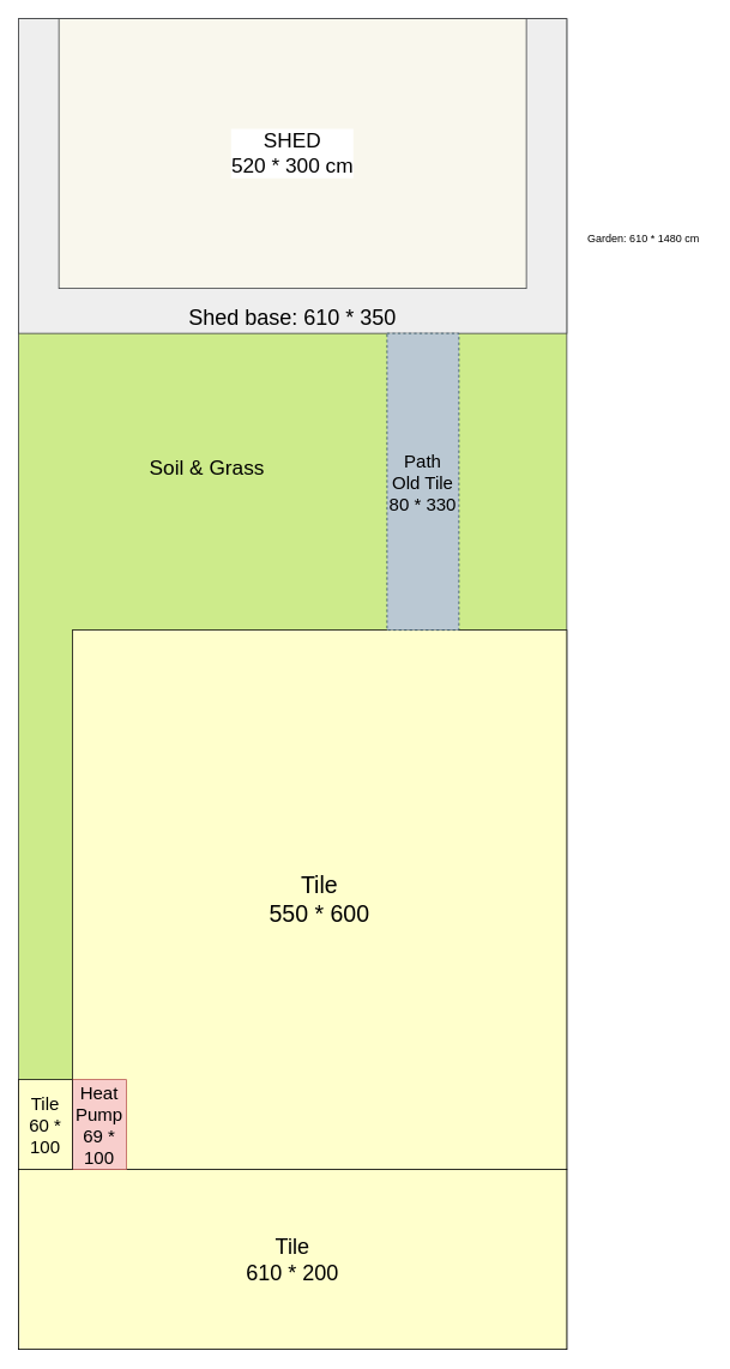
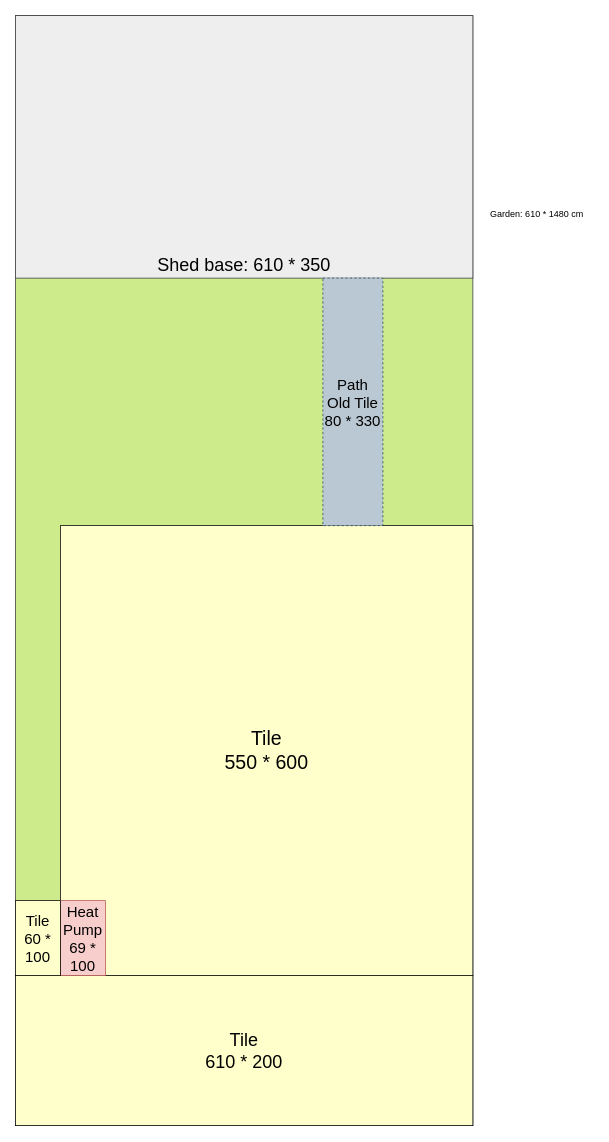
  <mxCell id="0" />
  <mxCell id="1" parent="0" />
  <mxCell id="2" value="" style="rounded=0;whiteSpace=wrap;html=1;fillColor=#cdeb8b;strokeColor=#36393d;" vertex="1" parent="1"><mxGeometry x="20" y="20" width="610" height="1480" as="geometry" /></mxCell>
  <mxCell id="3" value="&lt;font style=&quot;font-size: 24px;&quot;&gt;Tile&lt;/font&gt;&lt;div&gt;&lt;span style=&quot;font-size: 24px;&quot;&gt;610 * 200&lt;/span&gt;&lt;/div&gt;" style="rounded=0;whiteSpace=wrap;html=1;fontSize=20;fillColor=#FFFFCC;" vertex="1" parent="1"><mxGeometry x="20" y="1300" width="610" height="200" as="geometry" /></mxCell>
  <mxCell id="4" value="Tile&lt;div&gt;550 * 600&lt;/div&gt;" style="rounded=0;whiteSpace=wrap;html=1;fontSize=26;gradientColor=none;fillStyle=auto;fillColor=#FFFFCC;" vertex="1" parent="1"><mxGeometry x="80" y="700" width="550" height="600" as="geometry" /></mxCell>
  <mxCell id="5" value="Heat&lt;div style=&quot;font-size: 20px;&quot;&gt;Pump&lt;/div&gt;&lt;div style=&quot;font-size: 20px;&quot;&gt;69 * 100&lt;/div&gt;" style="rounded=0;whiteSpace=wrap;html=1;fillColor=#f8cecc;strokeColor=#b85450;fontSize=20;" vertex="1" parent="1"><mxGeometry x="80" y="1200" width="60" height="100" as="geometry" /></mxCell>
- <mxCell id="6" value="Garden: 610 * 1480 cm" style="text;html=1;align=center;verticalAlign=middle;resizable=0;points=[];autosize=1;strokeColor=none;fillColor=none;" vertex="1" parent="1"><mxGeometry x="640" y="250" width="150" height="30" as="geometry" /></mxCell>
+ <mxCell id="6" value="Garden: 610 * 1480 cm" style="text;html=1;align=center;verticalAlign=middle;resizable=0;points=[];autosize=1;strokeColor=none;fillColor=none;" vertex="1" parent="1"><mxGeometry x="640" y="270" width="150" height="30" as="geometry" /></mxCell>
  <mxCell id="7" value="Shed base: 610 * 350" style="rounded=0;whiteSpace=wrap;html=1;verticalAlign=bottom;fontSize=24;fillColor=#eeeeee;strokeColor=#36393d;" vertex="1" parent="1"><mxGeometry x="20" y="20" width="610" height="350" as="geometry" /></mxCell>
- <mxCell id="8" value="SHED&lt;div&gt;520 * 300 cm&lt;/div&gt;" style="rounded=0;whiteSpace=wrap;html=1;fontSize=23;labelBackgroundColor=default;fillColor=#f9f7ed;strokeColor=#36393d;" vertex="1" parent="1"><mxGeometry x="65" y="20" width="520" height="300" as="geometry" /></mxCell>
  <mxCell id="9" value="Tile&lt;div&gt;60 * 100&lt;/div&gt;" style="rounded=0;whiteSpace=wrap;html=1;fontSize=20;fillColor=#FFFFCC;" vertex="1" parent="1"><mxGeometry x="20" y="1200" width="60" height="100" as="geometry" /></mxCell>
  <mxCell id="10" value="Path&lt;div style=&quot;font-size: 20px;&quot;&gt;Old Tile&lt;/div&gt;&lt;div style=&quot;font-size: 20px;&quot;&gt;80 * 330&lt;/div&gt;" style="rounded=0;whiteSpace=wrap;html=1;fontSize=20;fillColor=#bac8d3;strokeColor=#23445d;dashed=1;" vertex="1" parent="1"><mxGeometry x="430" y="370" width="80" height="330" as="geometry" /></mxCell>
- <mxCell id="11" value="Soil &amp;amp; Grass" style="text;html=1;align=center;verticalAlign=middle;whiteSpace=wrap;rounded=0;fontSize=23;" vertex="1" parent="1"><mxGeometry x="120" y="480" width="220" height="80" as="geometry" /></mxCell>
